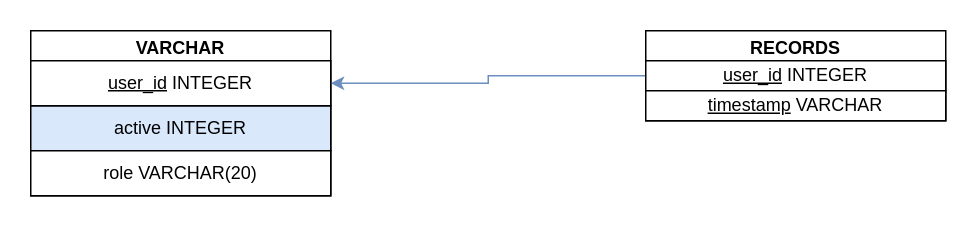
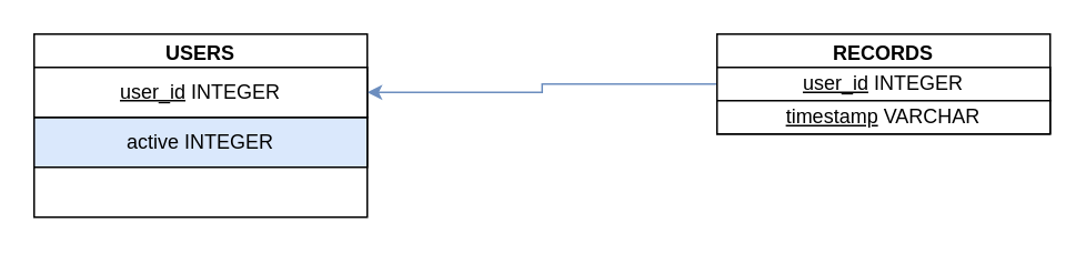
  <mxCell id="0" />
  <mxCell id="1" parent="0" />
- <mxCell id="2" value="VARCHAR" style="swimlane;whiteSpace=wrap;html=1;" vertex="1" parent="1"><mxGeometry x="20" y="20" width="200" height="110" as="geometry" /></mxCell>
+ <mxCell id="2" value="USERS" style="swimlane;whiteSpace=wrap;html=1;" vertex="1" parent="1"><mxGeometry x="20" y="20" width="200" height="110" as="geometry" /></mxCell>
  <mxCell id="3" value="active INTEGER" style="rounded=0;whiteSpace=wrap;html=1;fillColor=#dae8fc;" vertex="1" parent="2"><mxGeometry y="50" width="200" height="30" as="geometry" /></mxCell>
- <mxCell id="4" value="role VARCHAR(20)" style="rounded=0;whiteSpace=wrap;html=1;" vertex="1" parent="2"><mxGeometry y="80" width="200" height="30" as="geometry" /></mxCell>
  <mxCell id="5" style="edgeStyle=orthogonalEdgeStyle;rounded=0;orthogonalLoop=1;jettySize=auto;html=1;exitX=0;exitY=0.5;exitDx=0;exitDy=0;entryX=1;entryY=0.5;entryDx=0;entryDy=0;fillColor=#dae8fc;strokeColor=#6c8ebf;" edge="1" parent="1" source="6" target="9"><mxGeometry relative="1" as="geometry" /></mxCell>
  <mxCell id="6" value="RECORDS" style="swimlane;whiteSpace=wrap;html=1;" vertex="1" parent="1"><mxGeometry x="430" y="20" width="200" height="60" as="geometry" /></mxCell>
  <mxCell id="7" value="&lt;u&gt;user_id&lt;/u&gt; INTEGER" style="rounded=0;whiteSpace=wrap;html=1;" vertex="1" parent="6"><mxGeometry y="20" width="200" height="20" as="geometry" /></mxCell>
  <mxCell id="8" value="&lt;u&gt;timestamp&lt;/u&gt; VARCHAR" style="rounded=0;whiteSpace=wrap;html=1;" vertex="1" parent="6"><mxGeometry y="40" width="200" height="20" as="geometry" /></mxCell>
  <mxCell id="9" value="&lt;u&gt;user_id&lt;/u&gt; INTEGER" style="whiteSpace=wrap;html=1;" vertex="1" parent="1"><mxGeometry x="20" y="40" width="200" height="30" as="geometry" /></mxCell>
